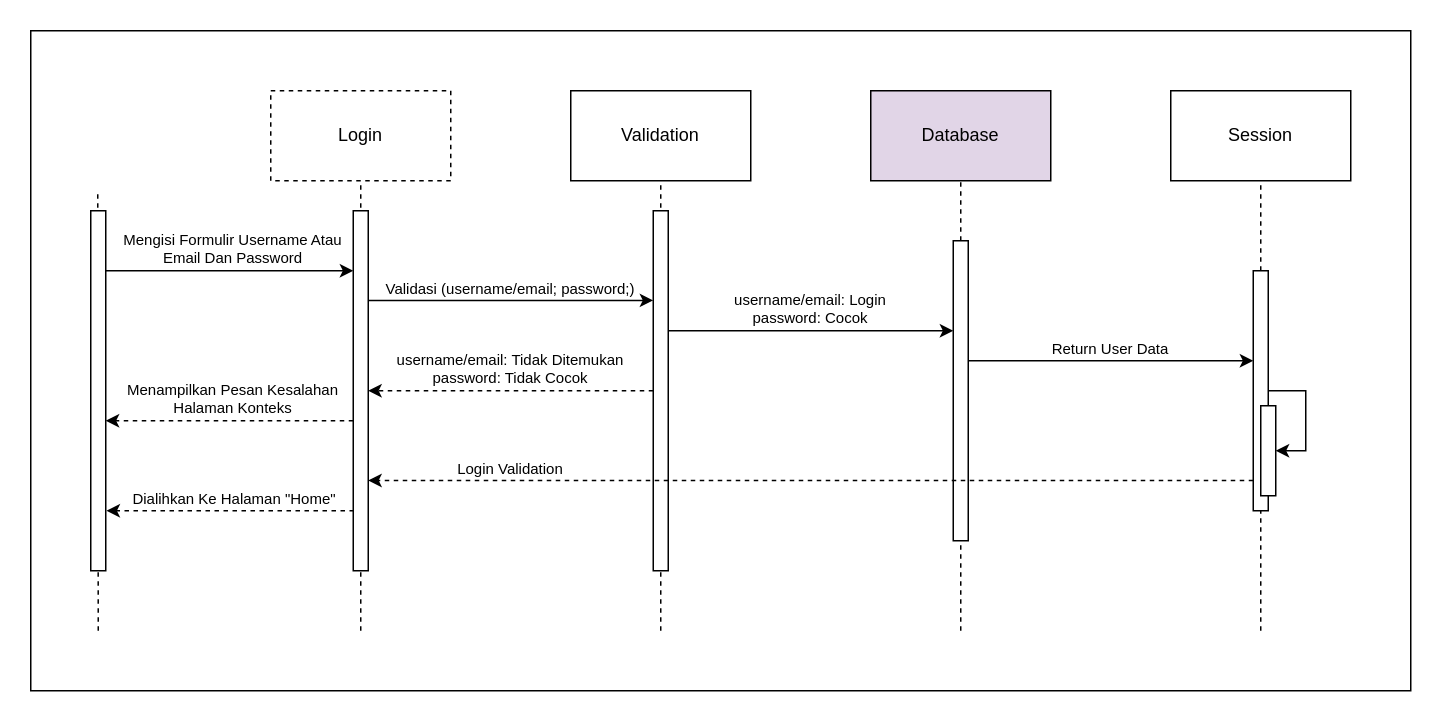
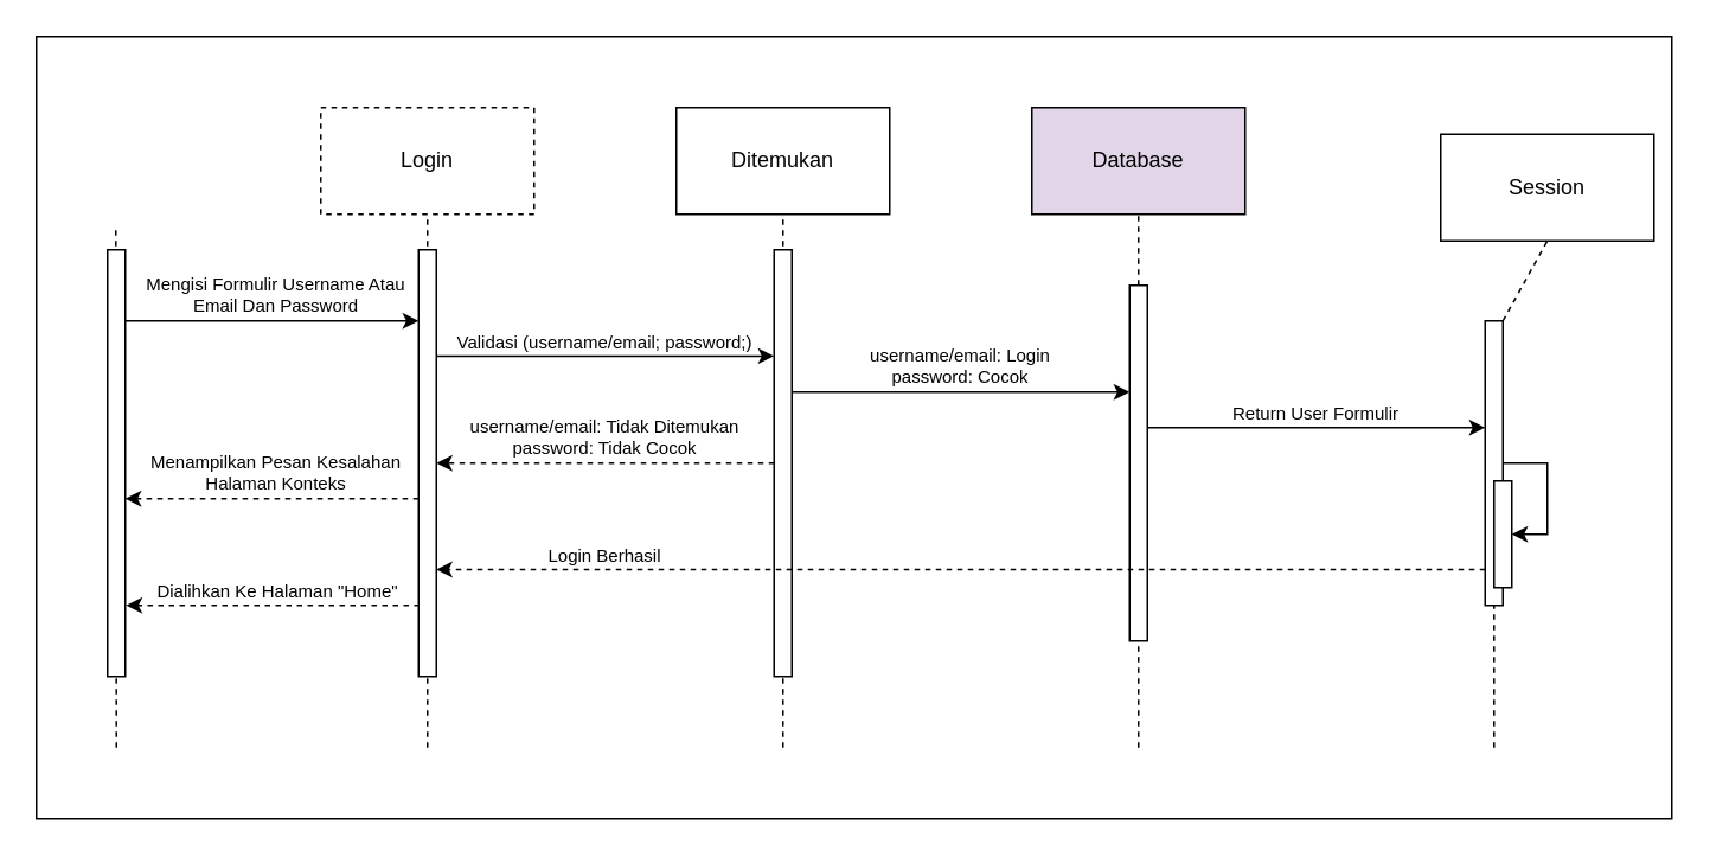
  <mxCell id="0" />
  <mxCell id="1" parent="0" />
  <mxCell id="2" value="" style="rounded=0;whiteSpace=wrap;html=1;fillColor=none;" parent="1" vertex="1"><mxGeometry x="20" y="20" width="920" height="440" as="geometry" /></mxCell>
  <mxCell id="3" value="Login" style="rounded=0;whiteSpace=wrap;html=1;dashed=1;" parent="1" vertex="1"><mxGeometry x="180" y="60" width="120" height="60" as="geometry" /></mxCell>
- <mxCell id="4" value="Validation" style="rounded=0;whiteSpace=wrap;html=1;" parent="1" vertex="1"><mxGeometry x="380" y="60" width="120" height="60" as="geometry" /></mxCell>
+ <mxCell id="4" value="Ditemukan" style="rounded=0;whiteSpace=wrap;html=1;" parent="1" vertex="1"><mxGeometry x="380" y="60" width="120" height="60" as="geometry" /></mxCell>
  <mxCell id="5" value="Database" style="rounded=0;whiteSpace=wrap;html=1;fillColor=#e1d5e7;" parent="1" vertex="1"><mxGeometry x="580" y="60" width="120" height="60" as="geometry" /></mxCell>
  <mxCell id="6" value="" style="endArrow=none;dashed=1;html=1;rounded=0;entryX=0.5;entryY=1;entryDx=0;entryDy=0;" parent="1" target="3" edge="1"><mxGeometry width="50" height="50" relative="1" as="geometry"><mxPoint x="240" y="420" as="sourcePoint" /><mxPoint x="190" y="180" as="targetPoint" /></mxGeometry></mxCell>
  <mxCell id="7" value="" style="endArrow=none;dashed=1;html=1;rounded=0;entryX=0.5;entryY=1;entryDx=0;entryDy=0;" parent="1" target="4" edge="1"><mxGeometry width="50" height="50" relative="1" as="geometry"><mxPoint x="440" y="420" as="sourcePoint" /><mxPoint x="250" y="130" as="targetPoint" /></mxGeometry></mxCell>
  <mxCell id="8" value="" style="endArrow=none;dashed=1;html=1;rounded=0;entryX=0.5;entryY=1;entryDx=0;entryDy=0;" parent="1" source="24" target="5" edge="1"><mxGeometry width="50" height="50" relative="1" as="geometry"><mxPoint x="639.73" y="450" as="sourcePoint" /><mxPoint x="639.73" y="160" as="targetPoint" /></mxGeometry></mxCell>
  <mxCell id="9" value="" style="endArrow=classic;html=1;rounded=0;fontSize=10;" parent="1" target="20" edge="1"><mxGeometry width="50" height="50" relative="1" as="geometry"><mxPoint x="70" y="180" as="sourcePoint" /><mxPoint x="225" y="180" as="targetPoint" /></mxGeometry></mxCell>
  <mxCell id="10" value="" style="endArrow=classic;html=1;rounded=0;fontSize=10;" parent="1" edge="1"><mxGeometry width="50" height="50" relative="1" as="geometry"><mxPoint x="245" y="199.77" as="sourcePoint" /><mxPoint x="435" y="199.77" as="targetPoint" /></mxGeometry></mxCell>
  <mxCell id="11" value="" style="endArrow=classic;html=1;rounded=0;fontSize=10;" parent="1" target="24" edge="1"><mxGeometry width="50" height="50" relative="1" as="geometry"><mxPoint x="445" y="220" as="sourcePoint" /><mxPoint x="630" y="220" as="targetPoint" /></mxGeometry></mxCell>
  <mxCell id="12" value="Mengisi Formulir Username Atau Email Dan Password" style="text;html=1;align=center;verticalAlign=middle;whiteSpace=wrap;rounded=0;fontSize=10;" parent="1" vertex="1"><mxGeometry x="80" y="150" width="150" height="30" as="geometry" /></mxCell>
  <mxCell id="13" value="Validasi (username/email; password;)" style="text;html=1;align=center;verticalAlign=middle;whiteSpace=wrap;rounded=0;fontSize=10;" parent="1" vertex="1"><mxGeometry x="250" y="177" width="180" height="30" as="geometry" /></mxCell>
  <mxCell id="14" value="username/email: Login&lt;div&gt;password: Cocok&lt;/div&gt;" style="text;html=1;align=center;verticalAlign=middle;whiteSpace=wrap;rounded=0;fontSize=10;" parent="1" vertex="1"><mxGeometry x="450" y="190" width="180" height="30" as="geometry" /></mxCell>
  <mxCell id="15" value="" style="endArrow=classic;html=1;rounded=0;fontSize=10;" parent="1" target="28" edge="1"><mxGeometry width="50" height="50" relative="1" as="geometry"><mxPoint x="645" y="240" as="sourcePoint" /><mxPoint x="825" y="240" as="targetPoint" /></mxGeometry></mxCell>
- <mxCell id="16" value="Return User Data" style="text;html=1;align=center;verticalAlign=middle;whiteSpace=wrap;rounded=0;fontSize=10;" parent="1" vertex="1"><mxGeometry x="650" y="217" width="180" height="30" as="geometry" /></mxCell>
+ <mxCell id="16" value="Return User Formulir" style="text;html=1;align=center;verticalAlign=middle;whiteSpace=wrap;rounded=0;fontSize=10;" parent="1" vertex="1"><mxGeometry x="650" y="217" width="180" height="30" as="geometry" /></mxCell>
  <mxCell id="17" value="" style="endArrow=classic;html=1;rounded=0;dashed=1;fontSize=10;" parent="1" target="20" edge="1"><mxGeometry width="50" height="50" relative="1" as="geometry"><mxPoint x="435" y="260" as="sourcePoint" /><mxPoint x="255" y="260" as="targetPoint" /></mxGeometry></mxCell>
  <mxCell id="18" value="" style="endArrow=classic;html=1;rounded=0;entryX=1;entryY=0.5;entryDx=0;entryDy=0;edgeStyle=orthogonalEdgeStyle;fontSize=10;" parent="1" target="29" edge="1"><mxGeometry width="50" height="50" relative="1" as="geometry"><mxPoint x="845" y="260" as="sourcePoint" /><mxPoint x="900" y="270" as="targetPoint" /><Array as="points"><mxPoint x="870" y="260" /><mxPoint x="870" y="300" /></Array></mxGeometry></mxCell>
  <mxCell id="19" value="" style="endArrow=classic;html=1;rounded=0;dashed=1;fontSize=10;" parent="1" edge="1"><mxGeometry width="50" height="50" relative="1" as="geometry"><mxPoint x="235.5" y="340" as="sourcePoint" /><mxPoint x="70.5" y="340" as="targetPoint" /></mxGeometry></mxCell>
  <mxCell id="20" value="" style="html=1;points=[[0,0,0,0,5],[0,1,0,0,-5],[1,0,0,0,5],[1,1,0,0,-5]];perimeter=orthogonalPerimeter;outlineConnect=0;targetShapes=umlLifeline;portConstraint=eastwest;newEdgeStyle={&quot;curved&quot;:0,&quot;rounded&quot;:0};fontSize=10;" parent="1" vertex="1"><mxGeometry x="235" y="140" width="10" height="240" as="geometry" /></mxCell>
  <mxCell id="21" value="" style="endArrow=none;dashed=1;html=1;rounded=0;entryX=0.5;entryY=1;entryDx=0;entryDy=0;" parent="1" edge="1"><mxGeometry width="50" height="50" relative="1" as="geometry"><mxPoint x="65" y="420" as="sourcePoint" /><mxPoint x="64.67" y="126" as="targetPoint" /></mxGeometry></mxCell>
  <mxCell id="22" value="" style="html=1;points=[[0,0,0,0,5],[0,1,0,0,-5],[1,0,0,0,5],[1,1,0,0,-5]];perimeter=orthogonalPerimeter;outlineConnect=0;targetShapes=umlLifeline;portConstraint=eastwest;newEdgeStyle={&quot;curved&quot;:0,&quot;rounded&quot;:0};" parent="1" vertex="1"><mxGeometry x="60" y="140" width="10" height="240" as="geometry" /></mxCell>
  <mxCell id="23" value="" style="endArrow=none;dashed=1;html=1;rounded=0;entryX=0.5;entryY=1;entryDx=0;entryDy=0;fontSize=10;" parent="1" target="24" edge="1"><mxGeometry width="50" height="50" relative="1" as="geometry"><mxPoint x="640" y="420" as="sourcePoint" /><mxPoint x="640" y="120" as="targetPoint" /></mxGeometry></mxCell>
  <mxCell id="24" value="" style="html=1;points=[[0,0,0,0,5],[0,1,0,0,-5],[1,0,0,0,5],[1,1,0,0,-5]];perimeter=orthogonalPerimeter;outlineConnect=0;targetShapes=umlLifeline;portConstraint=eastwest;newEdgeStyle={&quot;curved&quot;:0,&quot;rounded&quot;:0};fontSize=10;" parent="1" vertex="1"><mxGeometry x="635" y="160" width="10" height="200" as="geometry" /></mxCell>
- <mxCell id="25" value="Session" style="rounded=0;whiteSpace=wrap;html=1;" parent="1" vertex="1"><mxGeometry x="780" y="60" width="120" height="60" as="geometry" /></mxCell>
+ <mxCell id="25" value="Session" style="rounded=0;whiteSpace=wrap;html=1;" parent="1" vertex="1"><mxGeometry x="810" y="75" width="120" height="60" as="geometry" /></mxCell>
  <mxCell id="26" value="" style="endArrow=none;dashed=1;html=1;rounded=0;entryX=0.5;entryY=1;entryDx=0;entryDy=0;" parent="1" source="28" target="25" edge="1"><mxGeometry width="50" height="50" relative="1" as="geometry"><mxPoint x="839.73" y="450" as="sourcePoint" /><mxPoint x="839.73" y="160" as="targetPoint" /></mxGeometry></mxCell>
  <mxCell id="27" value="" style="endArrow=none;dashed=1;html=1;rounded=0;entryX=0.5;entryY=1;entryDx=0;entryDy=0;fontSize=10;" parent="1" target="28" edge="1"><mxGeometry width="50" height="50" relative="1" as="geometry"><mxPoint x="840" y="420" as="sourcePoint" /><mxPoint x="840" y="120" as="targetPoint" /></mxGeometry></mxCell>
  <mxCell id="28" value="" style="html=1;points=[[0,0,0,0,5],[0,1,0,0,-5],[1,0,0,0,5],[1,1,0,0,-5]];perimeter=orthogonalPerimeter;outlineConnect=0;targetShapes=umlLifeline;portConstraint=eastwest;newEdgeStyle={&quot;curved&quot;:0,&quot;rounded&quot;:0};fontSize=10;" parent="1" vertex="1"><mxGeometry x="835" y="180" width="10" height="160" as="geometry" /></mxCell>
  <mxCell id="29" value="" style="rounded=0;whiteSpace=wrap;html=1;fontSize=10;" parent="1" vertex="1"><mxGeometry x="840" y="270" width="10" height="60" as="geometry" /></mxCell>
  <mxCell id="30" value="username/email: Tidak Ditemukan&lt;div&gt;password: Tidak Cocok&lt;/div&gt;" style="text;html=1;align=center;verticalAlign=middle;whiteSpace=wrap;rounded=0;fontSize=10;" parent="1" vertex="1"><mxGeometry x="250" y="230" width="180" height="30" as="geometry" /></mxCell>
  <mxCell id="31" value="" style="html=1;points=[[0,0,0,0,5],[0,1,0,0,-5],[1,0,0,0,5],[1,1,0,0,-5]];perimeter=orthogonalPerimeter;outlineConnect=0;targetShapes=umlLifeline;portConstraint=eastwest;newEdgeStyle={&quot;curved&quot;:0,&quot;rounded&quot;:0};verticalAlign=top;fontSize=10;" parent="1" vertex="1"><mxGeometry x="435" y="140" width="10" height="240" as="geometry" /></mxCell>
  <mxCell id="32" value="Dialihkan Ke Halaman &quot;Home&quot;" style="text;html=1;align=center;verticalAlign=middle;whiteSpace=wrap;rounded=0;fontSize=10;" parent="1" vertex="1"><mxGeometry x="80.5" y="317" width="150" height="30" as="geometry" /></mxCell>
  <mxCell id="33" value="" style="endArrow=classic;html=1;rounded=0;dashed=1;fontSize=10;" parent="1" source="20" edge="1"><mxGeometry width="50" height="50" relative="1" as="geometry"><mxPoint x="240" y="280" as="sourcePoint" /><mxPoint x="70" y="280" as="targetPoint" /></mxGeometry></mxCell>
  <mxCell id="34" value="Menampilkan Pesan Kesalahan Halaman Konteks" style="text;html=1;align=center;verticalAlign=middle;whiteSpace=wrap;rounded=0;fontSize=10;" parent="1" vertex="1"><mxGeometry x="80" y="250" width="150" height="30" as="geometry" /></mxCell>
  <mxCell id="35" value="" style="endArrow=classic;html=1;rounded=0;dashed=1;fontSize=10;" parent="1" edge="1"><mxGeometry width="50" height="50" relative="1" as="geometry"><mxPoint x="835" y="319.8" as="sourcePoint" /><mxPoint x="245" y="319.8" as="targetPoint" /></mxGeometry></mxCell>
- <mxCell id="36" value="Login Validation" style="text;html=1;align=center;verticalAlign=middle;whiteSpace=wrap;rounded=0;fontSize=10;" parent="1" vertex="1"><mxGeometry x="250" y="297" width="180" height="30" as="geometry" /></mxCell>
+ <mxCell id="36" value="Login Berhasil" style="text;html=1;align=center;verticalAlign=middle;whiteSpace=wrap;rounded=0;fontSize=10;" parent="1" vertex="1"><mxGeometry x="250" y="297" width="180" height="30" as="geometry" /></mxCell>
